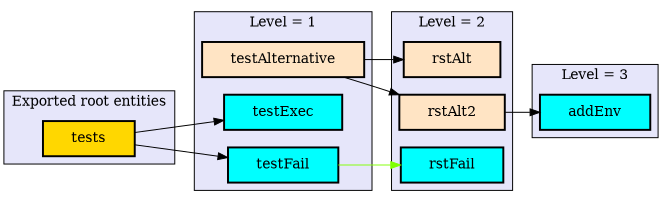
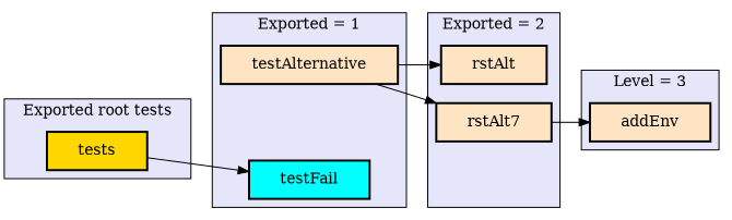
  digraph {
    rankdir=LR
    node [fillcolor=cyan margin="0.4,0.1" shape=box style="filled,bold"]
    edge [color=black penwidth=1]
    n1 [fillcolor=bisque label=testAlternative]
-   n2 [label=testExec]
    n3 [label=testFail]
    n4 [fillcolor=gold label=tests]
    n5 [fillcolor=bisque label=rstAlt]
-   n6 [fillcolor=bisque label=rstAlt2]
-   n7 [label=rstFail]
-   n8 [label=addEnv]
+   n6 [fillcolor=bisque label=rstAlt7]
+   n8 [fillcolor=bisque label=addEnv]
    subgraph cluster_1 {
      fillcolor=lavender
-     label="Level = 1"
+     label="Exported = 1"
      style=filled
      n1
-     n2
      n3
    }
    subgraph cluster_2 {
      fillcolor=lavender
-     label="Exported root entities"
+     label="Exported root tests"
      style=filled
      n4
    }
    subgraph cluster_3 {
      fillcolor=lavender
-     label="Level = 2"
+     label="Exported = 2"
      style=filled
      n5
      n6
-     n7
    }
    subgraph cluster_4 {
      fillcolor=lavender
      label="Level = 3"
      style=filled
      n8
    }
    n1 -> n5
    n1 -> n6
-   n3 -> n7 [color=chartreuse]
-   n4 -> n2
    n4 -> n3
    n6 -> n8
  }
